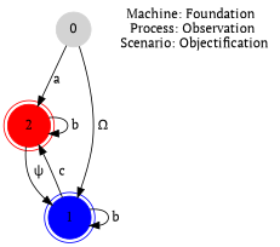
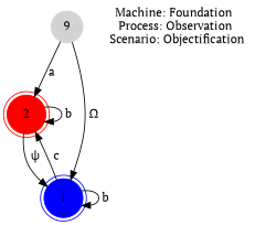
  digraph {
    fontname="PT Serif"
    node [shape=doublecircle style=filled fontname="PT Serif"]
    edge [fontname="PT Serif"]
-   0 [color=lightgrey shape=circle]
+   0 [color=lightgrey shape=circle label=9]
    2 [color=red]
    1 [color=blue]
    "Machine: Foundation \n Process: Observation \n Scenario: Objectification" [shape=plaintext style=""]
    0 -> 2 [label="a "]
    0 -> 1 [label=" Ω "]
    2 -> 2 [label=" b "]
    2 -> 1 [label=" ψ "]
    1 -> 2 [label=" c "]
    1 -> 1 [label=" b "]
  }
